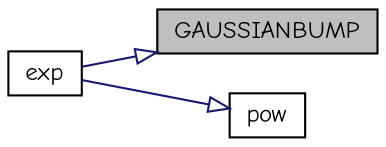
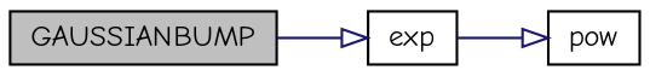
  digraph {
    fontname="Comic Neue"
    rankdir=LR
    node [color=black fontname="Comic Neue" fontsize=12 shape=record]
    edge [arrowhead=onormal color=midnightblue fontname="Comic Neue" fontsize=12 labelfontname=Helvetica labelfontsize=12 style=solid]
    n1 [fillcolor=grey75 fontcolor=black height=0.2 label=GAUSSIANBUMP style=filled width=0.4]
    n2 [height=0.2 label=exp width=0.4]
    n3 [height=0.2 label=pow width=0.4]
-   n2 -> n1
+   n1 -> n2
    n2 -> n3
  }
